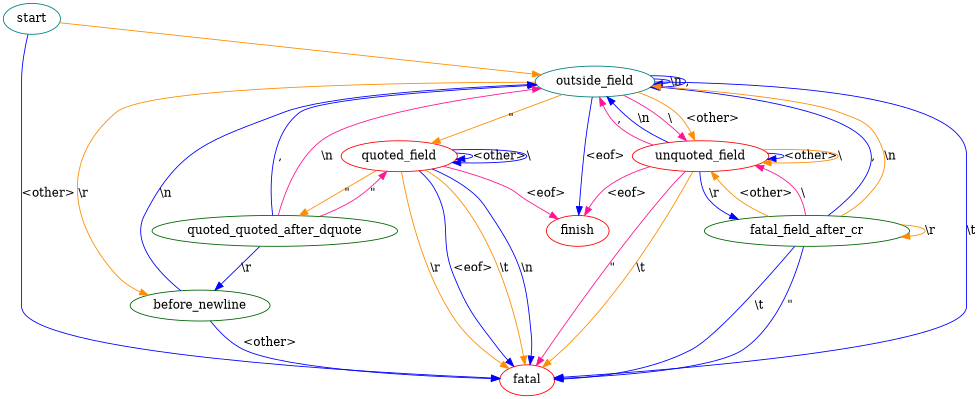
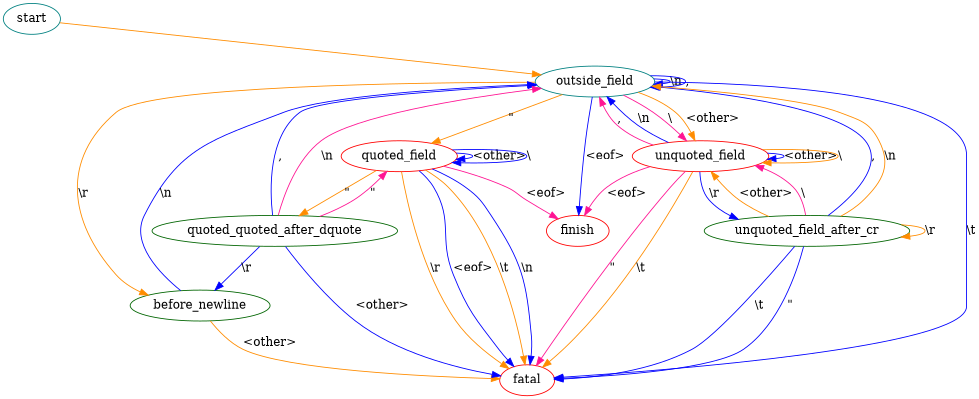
  digraph {
    node [color=red]
    edge [color=blue]
    start [color=teal]
    outside_field [color=teal]
    before_newline [color=darkgreen]
    finish
    unquoted_field
    fatal
    quoted_field
-   unquoted_field_after_cr [color=darkgreen label=fatal_field_after_cr]
+   unquoted_field_after_cr [color=darkgreen]
    n9 [color=darkgreen label=quoted_quoted_after_dquote]
    start -> outside_field [color=darkorange]
    outside_field -> outside_field [label="\\n"]
    outside_field -> outside_field [label=","]
    outside_field -> before_newline [color=darkorange label="\\r"]
    outside_field -> finish [label="<eof>"]
    outside_field -> unquoted_field [color=deeppink label="\\"]
    outside_field -> unquoted_field [color=darkorange label="<other>"]
    outside_field -> fatal [label="\\t"]
    outside_field -> quoted_field [color=darkorange label="\""]
    before_newline -> outside_field [label="\\n"]
-   before_newline -> fatal [label="<other>"]
+   before_newline -> fatal [color=darkorange label="<other>"]
    unquoted_field -> outside_field [color=deeppink label=","]
    unquoted_field -> outside_field [label="\\n"]
    unquoted_field -> finish [color=deeppink label="<eof>"]
    unquoted_field -> unquoted_field [label="<other>"]
    unquoted_field -> unquoted_field [color=darkorange label="\\"]
    unquoted_field -> fatal [color=deeppink label="\""]
    unquoted_field -> fatal [color=darkorange label="\\t"]
    unquoted_field -> unquoted_field_after_cr [label="\\r"]
    quoted_field -> finish [color=deeppink label="<eof>"]
    quoted_field -> fatal [label="<eof>"]
    quoted_field -> fatal [color=darkorange label="\\t"]
    quoted_field -> fatal [label="\\n"]
    quoted_field -> fatal [color=darkorange label="\\r"]
    quoted_field -> quoted_field [label="<other>"]
    quoted_field -> quoted_field [label="\\"]
    quoted_field -> n9 [color=darkorange label="\""]
    unquoted_field_after_cr -> outside_field [label=","]
    unquoted_field_after_cr -> outside_field [color=darkorange label="\\n"]
    unquoted_field_after_cr -> unquoted_field [color=darkorange label="<other>"]
    unquoted_field_after_cr -> unquoted_field [color=deeppink label="\\"]
    unquoted_field_after_cr -> fatal [label="\""]
    unquoted_field_after_cr -> fatal [label="\\t"]
    unquoted_field_after_cr -> unquoted_field_after_cr [color=darkorange label="\\r"]
    n9 -> outside_field [label=","]
    n9 -> outside_field [color=deeppink label="\\n"]
    n9 -> before_newline [label="\\r"]
-   start -> fatal [label="<other>"]
+   n9 -> fatal [label="<other>"]
    n9 -> quoted_field [color=deeppink label="\""]
  }
